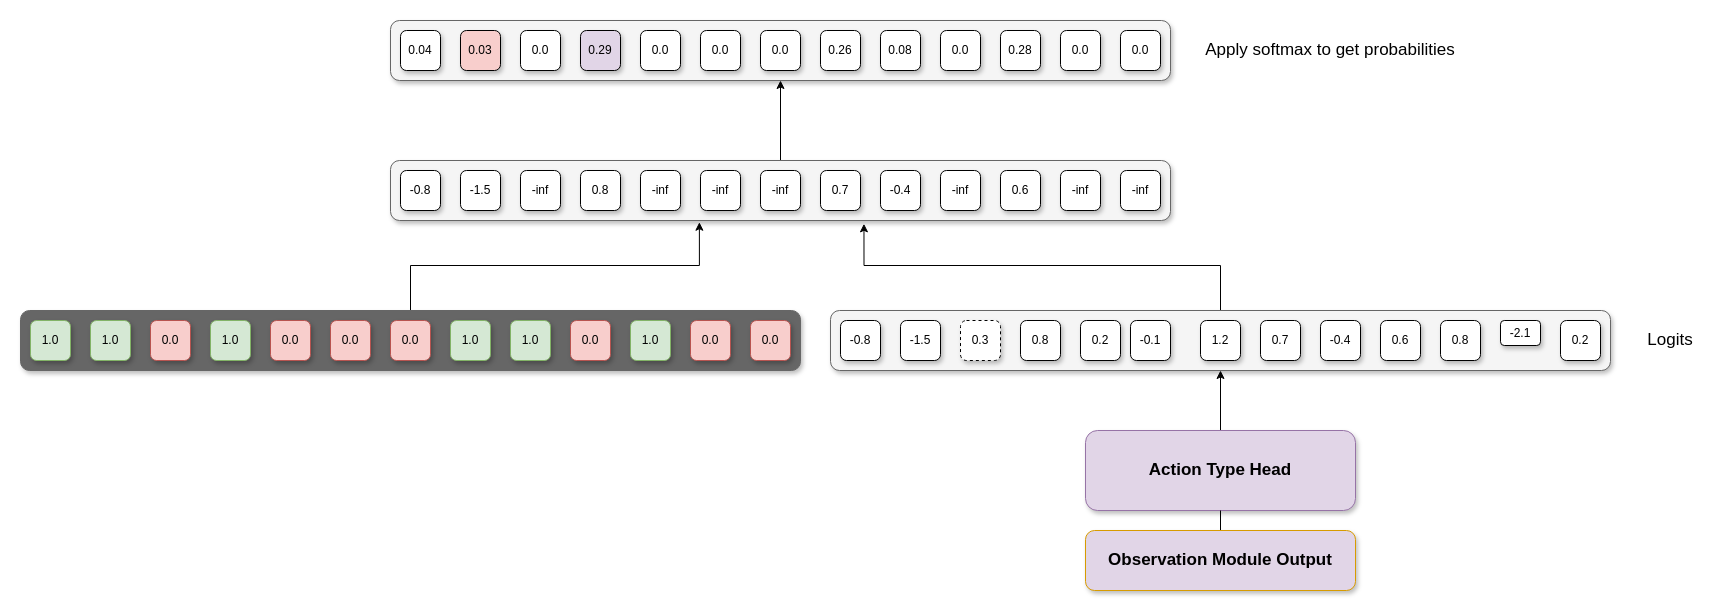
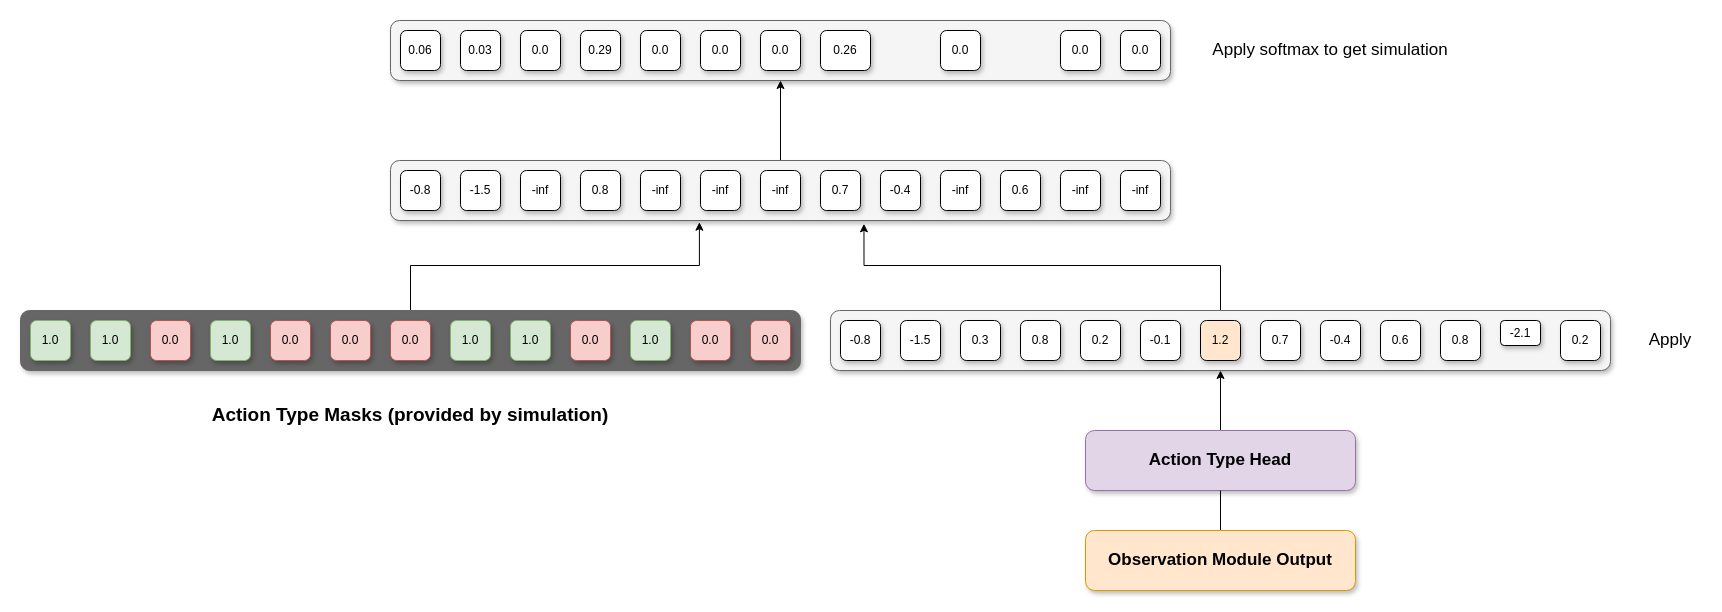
  <mxCell id="0" />
  <mxCell id="1" parent="0" />
  <mxCell id="2" style="edgeStyle=orthogonalEdgeStyle;rounded=0;orthogonalLoop=1;jettySize=auto;html=1;exitX=0.5;exitY=0;exitDx=0;exitDy=0;entryX=0.607;entryY=1.055;entryDx=0;entryDy=0;entryPerimeter=0;fontSize=19;" parent="1" source="3" target="37" edge="1"><mxGeometry relative="1" as="geometry" /></mxCell>
  <mxCell id="3" value="" style="rounded=1;whiteSpace=wrap;html=1;shadow=1;fillColor=#f5f5f5;fontColor=#333333;strokeColor=#666666;" parent="1" vertex="1"><mxGeometry x="830" y="310" width="780" height="60" as="geometry" /></mxCell>
  <mxCell id="4" value="-0.8" style="rounded=1;whiteSpace=wrap;html=1;shadow=1;" parent="1" vertex="1"><mxGeometry x="840" y="320" width="40" height="40" as="geometry" /></mxCell>
  <mxCell id="5" value="-1.5" style="rounded=1;whiteSpace=wrap;html=1;shadow=1;" parent="1" vertex="1"><mxGeometry x="900" y="320" width="40" height="40" as="geometry" /></mxCell>
- <mxCell id="6" value="0.3" style="rounded=1;whiteSpace=wrap;html=1;shadow=1;dashed=1;" parent="1" vertex="1"><mxGeometry x="960" y="320" width="40" height="40" as="geometry" /></mxCell>
+ <mxCell id="6" value="0.3" style="rounded=1;whiteSpace=wrap;html=1;shadow=1;" parent="1" vertex="1"><mxGeometry x="960" y="320" width="40" height="40" as="geometry" /></mxCell>
  <mxCell id="7" value="0.8" style="rounded=1;whiteSpace=wrap;html=1;shadow=1;" parent="1" vertex="1"><mxGeometry x="1020" y="320" width="40" height="40" as="geometry" /></mxCell>
  <mxCell id="8" value="0.2" style="rounded=1;whiteSpace=wrap;html=1;shadow=1;" parent="1" vertex="1"><mxGeometry x="1080" y="320" width="40" height="40" as="geometry" /></mxCell>
- <mxCell id="9" value="-0.1" style="rounded=1;whiteSpace=wrap;html=1;shadow=1;" parent="1" vertex="1"><mxGeometry x="1130" y="320" width="40" height="40" as="geometry" /></mxCell>
- <mxCell id="10" value="1.2" style="rounded=1;whiteSpace=wrap;html=1;shadow=1;" parent="1" vertex="1"><mxGeometry x="1200" y="320" width="40" height="40" as="geometry" /></mxCell>
+ <mxCell id="9" value="-0.1" style="rounded=1;whiteSpace=wrap;html=1;shadow=1;" parent="1" vertex="1"><mxGeometry x="1140" y="320" width="40" height="40" as="geometry" /></mxCell>
+ <mxCell id="10" value="1.2" style="rounded=1;whiteSpace=wrap;html=1;shadow=1;fillColor=#ffe6cc;" parent="1" vertex="1"><mxGeometry x="1200" y="320" width="40" height="40" as="geometry" /></mxCell>
  <mxCell id="11" value="0.7" style="rounded=1;whiteSpace=wrap;html=1;shadow=1;" parent="1" vertex="1"><mxGeometry x="1260" y="320" width="40" height="40" as="geometry" /></mxCell>
  <mxCell id="12" value="-0.4" style="rounded=1;whiteSpace=wrap;html=1;shadow=1;" parent="1" vertex="1"><mxGeometry x="1320" y="320" width="40" height="40" as="geometry" /></mxCell>
  <mxCell id="13" value="0.6" style="rounded=1;whiteSpace=wrap;html=1;shadow=1;" parent="1" vertex="1"><mxGeometry x="1380" y="320" width="40" height="40" as="geometry" /></mxCell>
  <mxCell id="14" value="0.8" style="rounded=1;whiteSpace=wrap;html=1;shadow=1;" parent="1" vertex="1"><mxGeometry x="1440" y="320" width="40" height="40" as="geometry" /></mxCell>
  <mxCell id="15" value="-2.1" style="rounded=1;whiteSpace=wrap;html=1;shadow=1;" parent="1" vertex="1"><mxGeometry x="1500" y="320" width="40" height="25" as="geometry" /></mxCell>
  <mxCell id="16" value="0.2" style="rounded=1;whiteSpace=wrap;html=1;shadow=1;" parent="1" vertex="1"><mxGeometry x="1560" y="320" width="40" height="40" as="geometry" /></mxCell>
  <mxCell id="17" style="edgeStyle=orthogonalEdgeStyle;rounded=0;orthogonalLoop=1;jettySize=auto;html=1;exitX=0.5;exitY=0;exitDx=0;exitDy=0;entryX=0.5;entryY=1;entryDx=0;entryDy=0;fontSize=17;" parent="1" source="18" target="3" edge="1"><mxGeometry relative="1" as="geometry" /></mxCell>
- <mxCell id="18" value="&lt;font style=&quot;font-size: 17px&quot;&gt;&lt;b&gt;Action Type Head&lt;/b&gt;&lt;/font&gt;" style="rounded=1;whiteSpace=wrap;html=1;shadow=1;fillColor=#e1d5e7;strokeColor=#9673a6;" parent="1" vertex="1"><mxGeometry x="1085" y="430" width="270" height="80" as="geometry" /></mxCell>
- <mxCell id="19" value="Logits" style="text;html=1;strokeColor=none;fillColor=none;align=center;verticalAlign=middle;whiteSpace=wrap;rounded=0;shadow=1;fontSize=17;" parent="1" vertex="1"><mxGeometry x="1640" y="325" width="60" height="30" as="geometry" /></mxCell>
+ <mxCell id="18" value="&lt;font style=&quot;font-size: 17px&quot;&gt;&lt;b&gt;Action Type Head&lt;/b&gt;&lt;/font&gt;" style="rounded=1;whiteSpace=wrap;html=1;shadow=1;fillColor=#e1d5e7;strokeColor=#9673a6;" parent="1" vertex="1"><mxGeometry x="1085" y="430" width="270" height="60" as="geometry" /></mxCell>
+ <mxCell id="19" value="Apply" style="text;html=1;strokeColor=none;fillColor=none;align=center;verticalAlign=middle;whiteSpace=wrap;rounded=0;shadow=1;fontSize=17;" parent="1" vertex="1"><mxGeometry x="1640" y="325" width="60" height="30" as="geometry" /></mxCell>
  <mxCell id="20" style="edgeStyle=orthogonalEdgeStyle;rounded=0;orthogonalLoop=1;jettySize=auto;html=1;exitX=0.5;exitY=0;exitDx=0;exitDy=0;entryX=0.396;entryY=1.029;entryDx=0;entryDy=0;entryPerimeter=0;fontSize=19;" parent="1" source="21" target="37" edge="1"><mxGeometry relative="1" as="geometry" /></mxCell>
  <mxCell id="21" value="" style="rounded=1;whiteSpace=wrap;html=1;shadow=1;fillColor=#666666;fontColor=#333333;strokeColor=#666666;" parent="1" vertex="1"><mxGeometry x="20" y="310" width="780" height="60" as="geometry" /></mxCell>
  <mxCell id="22" value="1.0" style="rounded=1;whiteSpace=wrap;html=1;shadow=1;fillColor=#d5e8d4;strokeColor=#82b366;" parent="1" vertex="1"><mxGeometry x="30" y="320" width="40" height="40" as="geometry" /></mxCell>
  <mxCell id="23" value="1.0" style="rounded=1;whiteSpace=wrap;html=1;shadow=1;fillColor=#d5e8d4;strokeColor=#82b366;" parent="1" vertex="1"><mxGeometry x="90" y="320" width="40" height="40" as="geometry" /></mxCell>
  <mxCell id="24" value="0.0" style="rounded=1;whiteSpace=wrap;html=1;shadow=1;fillColor=#f8cecc;strokeColor=#b85450;" parent="1" vertex="1"><mxGeometry x="150" y="320" width="40" height="40" as="geometry" /></mxCell>
  <mxCell id="25" value="1.0" style="rounded=1;whiteSpace=wrap;html=1;shadow=1;fillColor=#d5e8d4;strokeColor=#82b366;" parent="1" vertex="1"><mxGeometry x="210" y="320" width="40" height="40" as="geometry" /></mxCell>
  <mxCell id="26" value="0.0" style="rounded=1;whiteSpace=wrap;html=1;shadow=1;fillColor=#f8cecc;strokeColor=#b85450;" parent="1" vertex="1"><mxGeometry x="270" y="320" width="40" height="40" as="geometry" /></mxCell>
  <mxCell id="27" value="0.0" style="rounded=1;whiteSpace=wrap;html=1;shadow=1;fillColor=#f8cecc;strokeColor=#b85450;" parent="1" vertex="1"><mxGeometry x="330" y="320" width="40" height="40" as="geometry" /></mxCell>
  <mxCell id="28" value="0.0" style="rounded=1;whiteSpace=wrap;html=1;shadow=1;fillColor=#f8cecc;strokeColor=#b85450;" parent="1" vertex="1"><mxGeometry x="390" y="320" width="40" height="40" as="geometry" /></mxCell>
  <mxCell id="29" value="1.0" style="rounded=1;whiteSpace=wrap;html=1;shadow=1;fillColor=#d5e8d4;strokeColor=#82b366;" parent="1" vertex="1"><mxGeometry x="450" y="320" width="40" height="40" as="geometry" /></mxCell>
  <mxCell id="30" value="1.0" style="rounded=1;whiteSpace=wrap;html=1;shadow=1;fillColor=#d5e8d4;strokeColor=#82b366;" parent="1" vertex="1"><mxGeometry x="510" y="320" width="40" height="40" as="geometry" /></mxCell>
  <mxCell id="31" value="0.0" style="rounded=1;whiteSpace=wrap;html=1;shadow=1;fillColor=#f8cecc;strokeColor=#b85450;" parent="1" vertex="1"><mxGeometry x="570" y="320" width="40" height="40" as="geometry" /></mxCell>
  <mxCell id="32" value="1.0" style="rounded=1;whiteSpace=wrap;html=1;shadow=1;fillColor=#d5e8d4;strokeColor=#82b366;" parent="1" vertex="1"><mxGeometry x="630" y="320" width="40" height="40" as="geometry" /></mxCell>
  <mxCell id="33" value="0.0" style="rounded=1;whiteSpace=wrap;html=1;shadow=1;fillColor=#f8cecc;strokeColor=#b85450;" parent="1" vertex="1"><mxGeometry x="690" y="320" width="40" height="40" as="geometry" /></mxCell>
  <mxCell id="34" value="0.0" style="rounded=1;whiteSpace=wrap;html=1;shadow=1;fillColor=#f8cecc;strokeColor=#b85450;" parent="1" vertex="1"><mxGeometry x="750" y="320" width="40" height="40" as="geometry" /></mxCell>
+ <mxCell id="35" value="&lt;font style=&quot;font-size: 19px&quot;&gt;&lt;b&gt;Action Type Masks (provided by simulation)&lt;/b&gt;&lt;/font&gt;" style="text;html=1;strokeColor=none;fillColor=none;align=center;verticalAlign=middle;whiteSpace=wrap;rounded=0;shadow=1;fontSize=17;" parent="1" vertex="1"><mxGeometry x="185" y="400" width="450" height="30" as="geometry" /></mxCell>
  <mxCell id="36" style="edgeStyle=orthogonalEdgeStyle;rounded=0;orthogonalLoop=1;jettySize=auto;html=1;exitX=0.5;exitY=0;exitDx=0;exitDy=0;entryX=0.5;entryY=1;entryDx=0;entryDy=0;fontSize=19;" parent="1" source="37" target="51" edge="1"><mxGeometry relative="1" as="geometry" /></mxCell>
  <mxCell id="37" value="" style="rounded=1;whiteSpace=wrap;html=1;shadow=1;fillColor=#f5f5f5;fontColor=#333333;strokeColor=#666666;" parent="1" vertex="1"><mxGeometry x="390" y="160" width="780" height="60" as="geometry" /></mxCell>
  <mxCell id="38" value="-0.8" style="rounded=1;whiteSpace=wrap;html=1;shadow=1;" parent="1" vertex="1"><mxGeometry x="400" y="170" width="40" height="40" as="geometry" /></mxCell>
  <mxCell id="39" value="-1.5" style="rounded=1;whiteSpace=wrap;html=1;shadow=1;" parent="1" vertex="1"><mxGeometry x="460" y="170" width="40" height="40" as="geometry" /></mxCell>
  <mxCell id="40" value="-inf" style="rounded=1;whiteSpace=wrap;html=1;shadow=1;" parent="1" vertex="1"><mxGeometry x="520" y="170" width="40" height="40" as="geometry" /></mxCell>
  <mxCell id="41" value="0.8" style="rounded=1;whiteSpace=wrap;html=1;shadow=1;" parent="1" vertex="1"><mxGeometry x="580" y="170" width="40" height="40" as="geometry" /></mxCell>
  <mxCell id="42" value="-inf" style="rounded=1;whiteSpace=wrap;html=1;shadow=1;" parent="1" vertex="1"><mxGeometry x="640" y="170" width="40" height="40" as="geometry" /></mxCell>
  <mxCell id="43" value="-inf" style="rounded=1;whiteSpace=wrap;html=1;shadow=1;" parent="1" vertex="1"><mxGeometry x="700" y="170" width="40" height="40" as="geometry" /></mxCell>
  <mxCell id="44" value="-inf" style="rounded=1;whiteSpace=wrap;html=1;shadow=1;" parent="1" vertex="1"><mxGeometry x="760" y="170" width="40" height="40" as="geometry" /></mxCell>
  <mxCell id="45" value="0.7" style="rounded=1;whiteSpace=wrap;html=1;shadow=1;" parent="1" vertex="1"><mxGeometry x="820" y="170" width="40" height="40" as="geometry" /></mxCell>
  <mxCell id="46" value="-0.4" style="rounded=1;whiteSpace=wrap;html=1;shadow=1;" parent="1" vertex="1"><mxGeometry x="880" y="170" width="40" height="40" as="geometry" /></mxCell>
  <mxCell id="47" value="-inf" style="rounded=1;whiteSpace=wrap;html=1;shadow=1;" parent="1" vertex="1"><mxGeometry x="940" y="170" width="40" height="40" as="geometry" /></mxCell>
  <mxCell id="48" value="0.6" style="rounded=1;whiteSpace=wrap;html=1;shadow=1;" parent="1" vertex="1"><mxGeometry x="1000" y="170" width="40" height="40" as="geometry" /></mxCell>
  <mxCell id="49" value="-inf" style="rounded=1;whiteSpace=wrap;html=1;shadow=1;" parent="1" vertex="1"><mxGeometry x="1060" y="170" width="40" height="40" as="geometry" /></mxCell>
  <mxCell id="50" value="-inf" style="rounded=1;whiteSpace=wrap;html=1;shadow=1;" parent="1" vertex="1"><mxGeometry x="1120" y="170" width="40" height="40" as="geometry" /></mxCell>
  <mxCell id="51" value="" style="rounded=1;whiteSpace=wrap;html=1;shadow=1;fillColor=#f5f5f5;fontColor=#333333;strokeColor=#666666;" parent="1" vertex="1"><mxGeometry x="390" y="20" width="780" height="60" as="geometry" /></mxCell>
- <mxCell id="52" value="0.04" style="rounded=1;whiteSpace=wrap;html=1;shadow=1;" parent="1" vertex="1"><mxGeometry x="400" y="30" width="40" height="40" as="geometry" /></mxCell>
- <mxCell id="53" value="0.03" style="rounded=1;whiteSpace=wrap;html=1;shadow=1;fillColor=#f8cecc;" parent="1" vertex="1"><mxGeometry x="460" y="30" width="40" height="40" as="geometry" /></mxCell>
+ <mxCell id="52" value="0.06" style="rounded=1;whiteSpace=wrap;html=1;shadow=1;" parent="1" vertex="1"><mxGeometry x="400" y="30" width="40" height="40" as="geometry" /></mxCell>
+ <mxCell id="53" value="0.03" style="rounded=1;whiteSpace=wrap;html=1;shadow=1;" parent="1" vertex="1"><mxGeometry x="460" y="30" width="40" height="40" as="geometry" /></mxCell>
  <mxCell id="54" value="0.0" style="rounded=1;whiteSpace=wrap;html=1;shadow=1;" parent="1" vertex="1"><mxGeometry x="520" y="30" width="40" height="40" as="geometry" /></mxCell>
- <mxCell id="55" value="0.29" style="rounded=1;whiteSpace=wrap;html=1;shadow=1;fillColor=#e1d5e7;" parent="1" vertex="1"><mxGeometry x="580" y="30" width="40" height="40" as="geometry" /></mxCell>
+ <mxCell id="55" value="0.29" style="rounded=1;whiteSpace=wrap;html=1;shadow=1;" parent="1" vertex="1"><mxGeometry x="580" y="30" width="40" height="40" as="geometry" /></mxCell>
  <mxCell id="56" value="0.0" style="rounded=1;whiteSpace=wrap;html=1;shadow=1;" parent="1" vertex="1"><mxGeometry x="640" y="30" width="40" height="40" as="geometry" /></mxCell>
  <mxCell id="57" value="0.0" style="rounded=1;whiteSpace=wrap;html=1;shadow=1;" parent="1" vertex="1"><mxGeometry x="700" y="30" width="40" height="40" as="geometry" /></mxCell>
  <mxCell id="58" value="0.0" style="rounded=1;whiteSpace=wrap;html=1;shadow=1;" parent="1" vertex="1"><mxGeometry x="760" y="30" width="40" height="40" as="geometry" /></mxCell>
- <mxCell id="59" value="0.26" style="rounded=1;whiteSpace=wrap;html=1;shadow=1;" parent="1" vertex="1"><mxGeometry x="820" y="30" width="40" height="40" as="geometry" /></mxCell>
- <mxCell id="60" value="0.08" style="rounded=1;whiteSpace=wrap;html=1;shadow=1;" parent="1" vertex="1"><mxGeometry x="880" y="30" width="40" height="40" as="geometry" /></mxCell>
+ <mxCell id="59" value="0.26" style="rounded=1;whiteSpace=wrap;html=1;shadow=1;" parent="1" vertex="1"><mxGeometry x="820" y="30" width="50" height="40" as="geometry" /></mxCell>
  <mxCell id="61" value="0.0" style="rounded=1;whiteSpace=wrap;html=1;shadow=1;" parent="1" vertex="1"><mxGeometry x="940" y="30" width="40" height="40" as="geometry" /></mxCell>
- <mxCell id="62" value="0.28" style="rounded=1;whiteSpace=wrap;html=1;shadow=1;" parent="1" vertex="1"><mxGeometry x="1000" y="30" width="40" height="40" as="geometry" /></mxCell>
  <mxCell id="63" value="0.0" style="rounded=1;whiteSpace=wrap;html=1;shadow=1;" parent="1" vertex="1"><mxGeometry x="1060" y="30" width="40" height="40" as="geometry" /></mxCell>
  <mxCell id="64" value="0.0" style="rounded=1;whiteSpace=wrap;html=1;shadow=1;" parent="1" vertex="1"><mxGeometry x="1120" y="30" width="40" height="40" as="geometry" /></mxCell>
- <mxCell id="65" value="Apply softmax to get probabilities" style="text;html=1;strokeColor=none;fillColor=none;align=center;verticalAlign=middle;whiteSpace=wrap;rounded=0;shadow=1;fontSize=17;" parent="1" vertex="1"><mxGeometry x="1200" y="35" width="260" height="30" as="geometry" /></mxCell>
+ <mxCell id="65" value="Apply softmax to get simulation" style="text;html=1;strokeColor=none;fillColor=none;align=center;verticalAlign=middle;whiteSpace=wrap;rounded=0;shadow=1;fontSize=17;" parent="1" vertex="1"><mxGeometry x="1200" y="35" width="260" height="30" as="geometry" /></mxCell>
  <mxCell id="66" style="edgeStyle=orthogonalEdgeStyle;rounded=0;orthogonalLoop=1;jettySize=auto;html=1;exitX=0.5;exitY=0;exitDx=0;exitDy=0;entryX=0.5;entryY=1;entryDx=0;entryDy=0;endArrow=none;" edge="1" parent="1" source="67" target="18"><mxGeometry relative="1" as="geometry" /></mxCell>
- <mxCell id="67" value="&lt;font style=&quot;font-size: 17px&quot;&gt;&lt;b&gt;Observation Module Output&lt;/b&gt;&lt;/font&gt;" style="rounded=1;whiteSpace=wrap;html=1;shadow=1;fillColor=#e1d5e7;strokeColor=#d79b00;" vertex="1" parent="1"><mxGeometry x="1085" y="530" width="270" height="60" as="geometry" /></mxCell>
+ <mxCell id="67" value="&lt;font style=&quot;font-size: 17px&quot;&gt;&lt;b&gt;Observation Module Output&lt;/b&gt;&lt;/font&gt;" style="rounded=1;whiteSpace=wrap;html=1;shadow=1;fillColor=#ffe6cc;strokeColor=#d79b00;" vertex="1" parent="1"><mxGeometry x="1085" y="530" width="270" height="60" as="geometry" /></mxCell>
